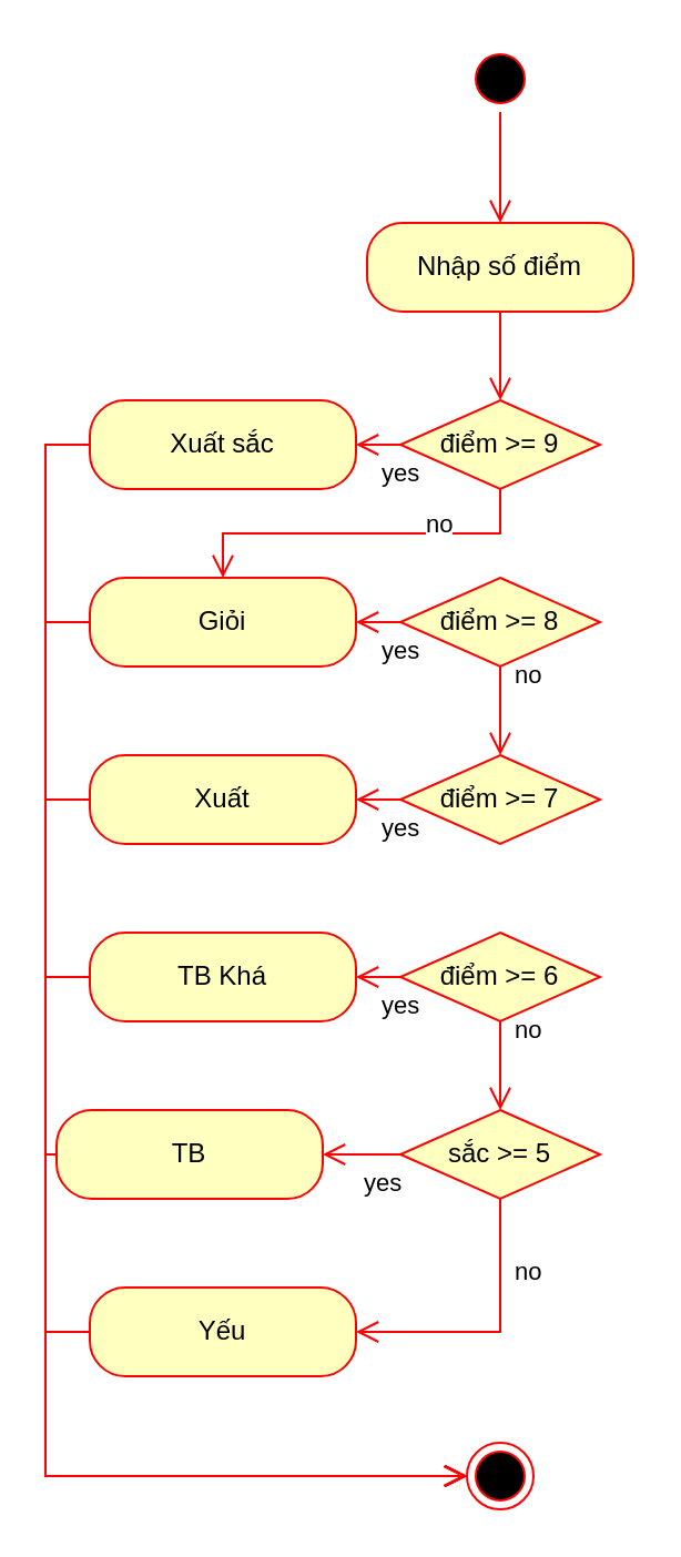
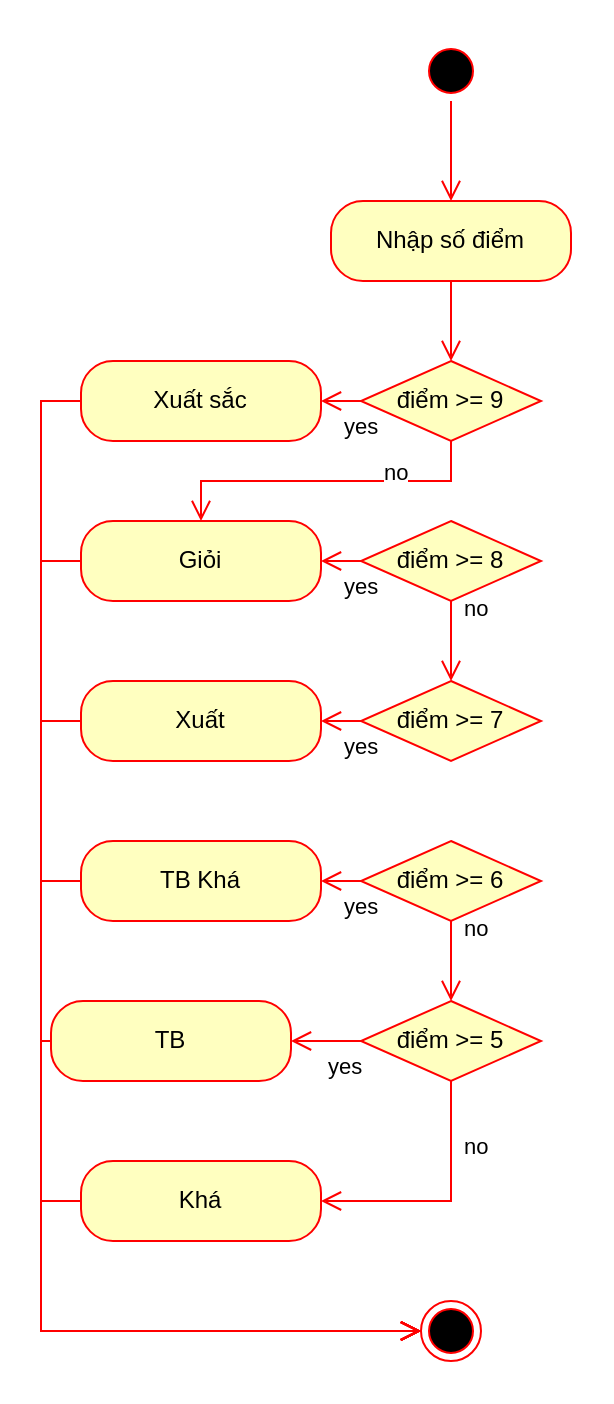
  <mxCell id="0" />
  <mxCell id="1" parent="0" />
  <mxCell id="2" value="" style="ellipse;html=1;shape=startState;fillColor=#000000;strokeColor=#ff0000;" vertex="1" parent="1"><mxGeometry x="210" y="20" width="30" height="30" as="geometry" /></mxCell>
  <mxCell id="3" value="" style="edgeStyle=orthogonalEdgeStyle;html=1;verticalAlign=bottom;endArrow=open;endSize=8;strokeColor=#ff0000;rounded=0;entryX=0.5;entryY=0;entryDx=0;entryDy=0;" edge="1" source="2" parent="1" target="4"><mxGeometry relative="1" as="geometry"><mxPoint x="225" y="110" as="targetPoint" /></mxGeometry></mxCell>
  <mxCell id="4" value="Nhập số điểm" style="rounded=1;whiteSpace=wrap;html=1;arcSize=40;fontColor=#000000;fillColor=#ffffc0;strokeColor=#ff0000;" vertex="1" parent="1"><mxGeometry x="165" y="100" width="120" height="40" as="geometry" /></mxCell>
  <mxCell id="5" value="" style="edgeStyle=orthogonalEdgeStyle;html=1;verticalAlign=bottom;endArrow=open;endSize=8;strokeColor=#ff0000;rounded=0;entryX=0.5;entryY=0;entryDx=0;entryDy=0;" edge="1" source="4" parent="1" target="6"><mxGeometry relative="1" as="geometry"><mxPoint x="225" y="210" as="targetPoint" /></mxGeometry></mxCell>
  <mxCell id="6" value="điểm &amp;gt;= 9" style="rhombus;whiteSpace=wrap;html=1;fillColor=#ffffc0;strokeColor=#ff0000;" vertex="1" parent="1"><mxGeometry x="180" y="180" width="90" height="40" as="geometry" /></mxCell>
  <mxCell id="7" value="no" style="edgeStyle=orthogonalEdgeStyle;html=1;align=left;verticalAlign=bottom;endArrow=open;endSize=8;strokeColor=#ff0000;rounded=0;exitX=0.5;exitY=1;exitDx=0;exitDy=0;" edge="1" source="6" parent="1" target="14"><mxGeometry x="-0.333" y="5" relative="1" as="geometry"><mxPoint x="225" y="260" as="targetPoint" /><mxPoint as="offset" /></mxGeometry></mxCell>
  <mxCell id="8" value="yes" style="edgeStyle=orthogonalEdgeStyle;html=1;align=left;verticalAlign=top;endArrow=open;endSize=8;strokeColor=#ff0000;rounded=0;exitX=0;exitY=0.5;exitDx=0;exitDy=0;entryX=1;entryY=0.5;entryDx=0;entryDy=0;" edge="1" source="6" parent="1" target="9"><mxGeometry relative="1" as="geometry"><mxPoint x="160" y="190" as="targetPoint" /><Array as="points" /><mxPoint as="offset" /></mxGeometry></mxCell>
  <mxCell id="9" value="Xuất sắc" style="rounded=1;whiteSpace=wrap;html=1;arcSize=40;fontColor=#000000;fillColor=#ffffc0;strokeColor=#ff0000;" vertex="1" parent="1"><mxGeometry x="40" y="180" width="120" height="40" as="geometry" /></mxCell>
  <mxCell id="10" value="" style="edgeStyle=orthogonalEdgeStyle;html=1;verticalAlign=bottom;endArrow=open;endSize=8;strokeColor=#ff0000;rounded=0;entryX=0;entryY=0.5;entryDx=0;entryDy=0;" edge="1" source="9" parent="1" target="32"><mxGeometry relative="1" as="geometry"><mxPoint x="100" y="260" as="targetPoint" /><Array as="points"><mxPoint x="20" y="200" /><mxPoint x="20" y="665" /></Array></mxGeometry></mxCell>
  <mxCell id="11" value="điểm &amp;gt;= 8" style="rhombus;whiteSpace=wrap;html=1;fillColor=#ffffc0;strokeColor=#ff0000;" vertex="1" parent="1"><mxGeometry x="180" y="260" width="90" height="40" as="geometry" /></mxCell>
  <mxCell id="12" value="no" style="edgeStyle=orthogonalEdgeStyle;html=1;align=left;verticalAlign=bottom;endArrow=open;endSize=8;strokeColor=#ff0000;rounded=0;exitX=0.5;exitY=1;exitDx=0;exitDy=0;entryX=0.5;entryY=0;entryDx=0;entryDy=0;" edge="1" parent="1" source="11" target="16"><mxGeometry x="-0.333" y="5" relative="1" as="geometry"><mxPoint x="225" y="340" as="targetPoint" /><mxPoint as="offset" /></mxGeometry></mxCell>
  <mxCell id="13" value="yes" style="edgeStyle=orthogonalEdgeStyle;html=1;align=left;verticalAlign=top;endArrow=open;endSize=8;strokeColor=#ff0000;rounded=0;exitX=0;exitY=0.5;exitDx=0;exitDy=0;entryX=1;entryY=0.5;entryDx=0;entryDy=0;" edge="1" parent="1" source="11" target="14"><mxGeometry relative="1" as="geometry"><mxPoint x="160" y="270" as="targetPoint" /><Array as="points" /><mxPoint as="offset" /></mxGeometry></mxCell>
  <mxCell id="14" value="Giỏi" style="rounded=1;whiteSpace=wrap;html=1;arcSize=40;fontColor=#000000;fillColor=#ffffc0;strokeColor=#ff0000;" vertex="1" parent="1"><mxGeometry x="40" y="260" width="120" height="40" as="geometry" /></mxCell>
  <mxCell id="15" value="" style="edgeStyle=orthogonalEdgeStyle;html=1;verticalAlign=bottom;endArrow=open;endSize=8;strokeColor=#ff0000;rounded=0;entryX=0;entryY=0.5;entryDx=0;entryDy=0;" edge="1" parent="1" source="14" target="32"><mxGeometry relative="1" as="geometry"><mxPoint x="100" y="340" as="targetPoint" /><Array as="points"><mxPoint x="20" y="280" /><mxPoint x="20" y="665" /></Array></mxGeometry></mxCell>
  <mxCell id="16" value="điểm &amp;gt;= 7" style="rhombus;whiteSpace=wrap;html=1;fillColor=#ffffc0;strokeColor=#ff0000;" vertex="1" parent="1"><mxGeometry x="180" y="340" width="90" height="40" as="geometry" /></mxCell>
  <mxCell id="17" value="yes" style="edgeStyle=orthogonalEdgeStyle;html=1;align=left;verticalAlign=top;endArrow=open;endSize=8;strokeColor=#ff0000;rounded=0;exitX=0;exitY=0.5;exitDx=0;exitDy=0;entryX=1;entryY=0.5;entryDx=0;entryDy=0;" edge="1" parent="1" source="16" target="18"><mxGeometry relative="1" as="geometry"><mxPoint x="160" y="350" as="targetPoint" /><Array as="points" /><mxPoint as="offset" /></mxGeometry></mxCell>
  <mxCell id="18" value="Xuất" style="rounded=1;whiteSpace=wrap;html=1;arcSize=40;fontColor=#000000;fillColor=#ffffc0;strokeColor=#ff0000;" vertex="1" parent="1"><mxGeometry x="40" y="340" width="120" height="40" as="geometry" /></mxCell>
  <mxCell id="19" value="" style="edgeStyle=orthogonalEdgeStyle;html=1;verticalAlign=bottom;endArrow=open;endSize=8;strokeColor=#ff0000;rounded=0;entryX=0;entryY=0.5;entryDx=0;entryDy=0;" edge="1" parent="1" source="18" target="32"><mxGeometry relative="1" as="geometry"><mxPoint x="100" y="420" as="targetPoint" /><Array as="points"><mxPoint x="20" y="360" /><mxPoint x="20" y="665" /></Array></mxGeometry></mxCell>
  <mxCell id="20" value="điểm &amp;gt;= 6" style="rhombus;whiteSpace=wrap;html=1;fillColor=#ffffc0;strokeColor=#ff0000;" vertex="1" parent="1"><mxGeometry x="180" y="420" width="90" height="40" as="geometry" /></mxCell>
  <mxCell id="21" value="no" style="edgeStyle=orthogonalEdgeStyle;html=1;align=left;verticalAlign=bottom;endArrow=open;endSize=8;strokeColor=#ff0000;rounded=0;exitX=0.5;exitY=1;exitDx=0;exitDy=0;entryX=0.5;entryY=0;entryDx=0;entryDy=0;" edge="1" parent="1" source="20" target="25"><mxGeometry x="-0.333" y="5" relative="1" as="geometry"><mxPoint x="225" y="500" as="targetPoint" /><mxPoint as="offset" /></mxGeometry></mxCell>
  <mxCell id="22" value="yes" style="edgeStyle=orthogonalEdgeStyle;html=1;align=left;verticalAlign=top;endArrow=open;endSize=8;strokeColor=#ff0000;rounded=0;exitX=0;exitY=0.5;exitDx=0;exitDy=0;entryX=1;entryY=0.5;entryDx=0;entryDy=0;" edge="1" parent="1" source="20" target="23"><mxGeometry relative="1" as="geometry"><mxPoint x="160" y="430" as="targetPoint" /><Array as="points" /><mxPoint as="offset" /></mxGeometry></mxCell>
  <mxCell id="23" value="TB Khá" style="rounded=1;whiteSpace=wrap;html=1;arcSize=40;fontColor=#000000;fillColor=#ffffc0;strokeColor=#ff0000;" vertex="1" parent="1"><mxGeometry x="40" y="420" width="120" height="40" as="geometry" /></mxCell>
  <mxCell id="24" value="" style="edgeStyle=orthogonalEdgeStyle;html=1;verticalAlign=bottom;endArrow=open;endSize=8;strokeColor=#ff0000;rounded=0;entryX=0;entryY=0.5;entryDx=0;entryDy=0;" edge="1" parent="1" source="23" target="32"><mxGeometry relative="1" as="geometry"><mxPoint x="100" y="500" as="targetPoint" /><Array as="points"><mxPoint x="20" y="440" /><mxPoint x="20" y="665" /></Array></mxGeometry></mxCell>
- <mxCell id="25" value="sắc &amp;gt;= 5" style="rhombus;whiteSpace=wrap;html=1;fillColor=#ffffc0;strokeColor=#ff0000;" vertex="1" parent="1"><mxGeometry x="180" y="500" width="90" height="40" as="geometry" /></mxCell>
+ <mxCell id="25" value="điểm &amp;gt;= 5" style="rhombus;whiteSpace=wrap;html=1;fillColor=#ffffc0;strokeColor=#ff0000;" vertex="1" parent="1"><mxGeometry x="180" y="500" width="90" height="40" as="geometry" /></mxCell>
  <mxCell id="26" value="no" style="edgeStyle=orthogonalEdgeStyle;html=1;align=left;verticalAlign=bottom;endArrow=open;endSize=8;strokeColor=#ff0000;rounded=0;exitX=0.5;exitY=1;exitDx=0;exitDy=0;entryX=1;entryY=0.5;entryDx=0;entryDy=0;" edge="1" parent="1" source="25" target="30"><mxGeometry x="-0.333" y="5" relative="1" as="geometry"><mxPoint x="160" y="600" as="targetPoint" /><mxPoint as="offset" /><Array as="points"><mxPoint x="225" y="600" /></Array></mxGeometry></mxCell>
  <mxCell id="27" value="yes" style="edgeStyle=orthogonalEdgeStyle;html=1;align=left;verticalAlign=top;endArrow=open;endSize=8;strokeColor=#ff0000;rounded=0;exitX=0;exitY=0.5;exitDx=0;exitDy=0;entryX=1;entryY=0.5;entryDx=0;entryDy=0;" edge="1" parent="1" source="25" target="28"><mxGeometry relative="1" as="geometry"><mxPoint x="160" y="510" as="targetPoint" /><Array as="points" /><mxPoint as="offset" /></mxGeometry></mxCell>
  <mxCell id="28" value="TB" style="rounded=1;whiteSpace=wrap;html=1;arcSize=40;fontColor=#000000;fillColor=#ffffc0;strokeColor=#ff0000;" vertex="1" parent="1"><mxGeometry x="25" y="500" width="120" height="40" as="geometry" /></mxCell>
  <mxCell id="29" value="" style="edgeStyle=orthogonalEdgeStyle;html=1;verticalAlign=bottom;endArrow=open;endSize=8;strokeColor=#ff0000;rounded=0;exitX=0;exitY=0.5;exitDx=0;exitDy=0;entryX=0;entryY=0.5;entryDx=0;entryDy=0;" edge="1" parent="1" source="28" target="32"><mxGeometry relative="1" as="geometry"><mxPoint x="100" y="580" as="targetPoint" /><Array as="points"><mxPoint x="20" y="520" /><mxPoint x="20" y="665" /></Array></mxGeometry></mxCell>
- <mxCell id="30" value="Yếu" style="rounded=1;whiteSpace=wrap;html=1;arcSize=40;fontColor=#000000;fillColor=#ffffc0;strokeColor=#ff0000;" vertex="1" parent="1"><mxGeometry x="40" y="580" width="120" height="40" as="geometry" /></mxCell>
+ <mxCell id="30" value="Khá" style="rounded=1;whiteSpace=wrap;html=1;arcSize=40;fontColor=#000000;fillColor=#ffffc0;strokeColor=#ff0000;" vertex="1" parent="1"><mxGeometry x="40" y="580" width="120" height="40" as="geometry" /></mxCell>
  <mxCell id="31" value="" style="edgeStyle=orthogonalEdgeStyle;html=1;verticalAlign=bottom;endArrow=open;endSize=8;strokeColor=#ff0000;rounded=0;entryX=0;entryY=0.5;entryDx=0;entryDy=0;" edge="1" source="30" parent="1" target="32"><mxGeometry relative="1" as="geometry"><mxPoint x="100" y="680" as="targetPoint" /><Array as="points"><mxPoint x="20" y="600" /><mxPoint x="20" y="665" /></Array></mxGeometry></mxCell>
  <mxCell id="32" value="" style="ellipse;html=1;shape=endState;fillColor=#000000;strokeColor=#ff0000;" vertex="1" parent="1"><mxGeometry x="210" y="650" width="30" height="30" as="geometry" /></mxCell>
